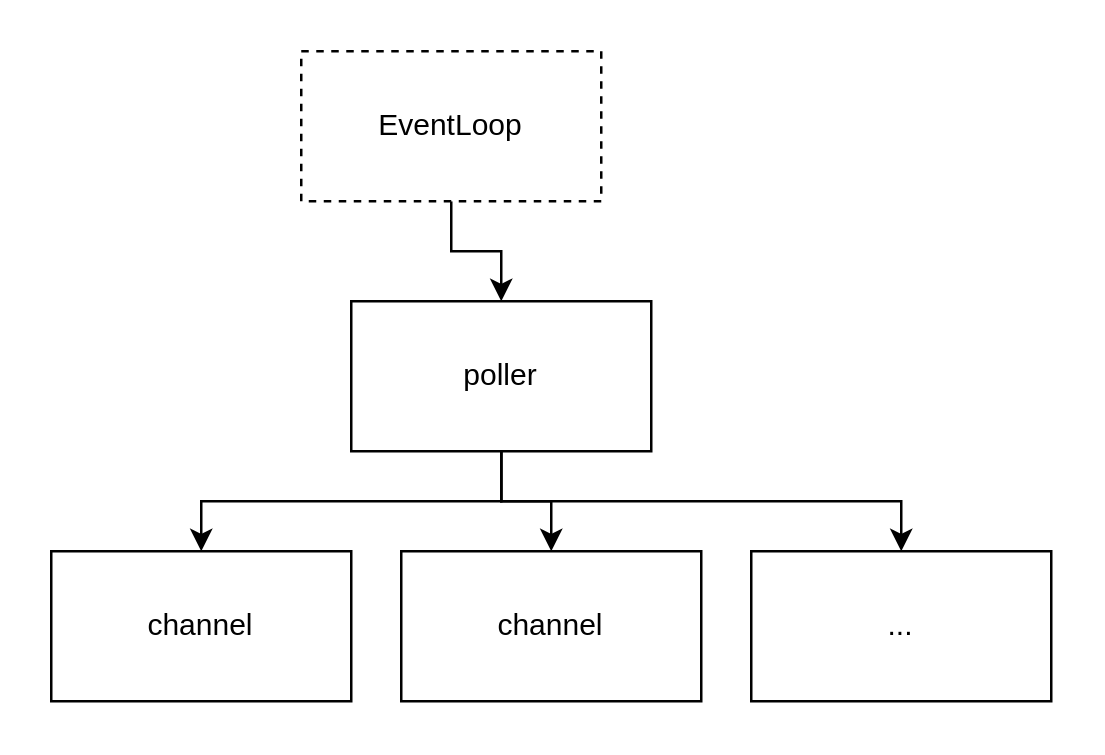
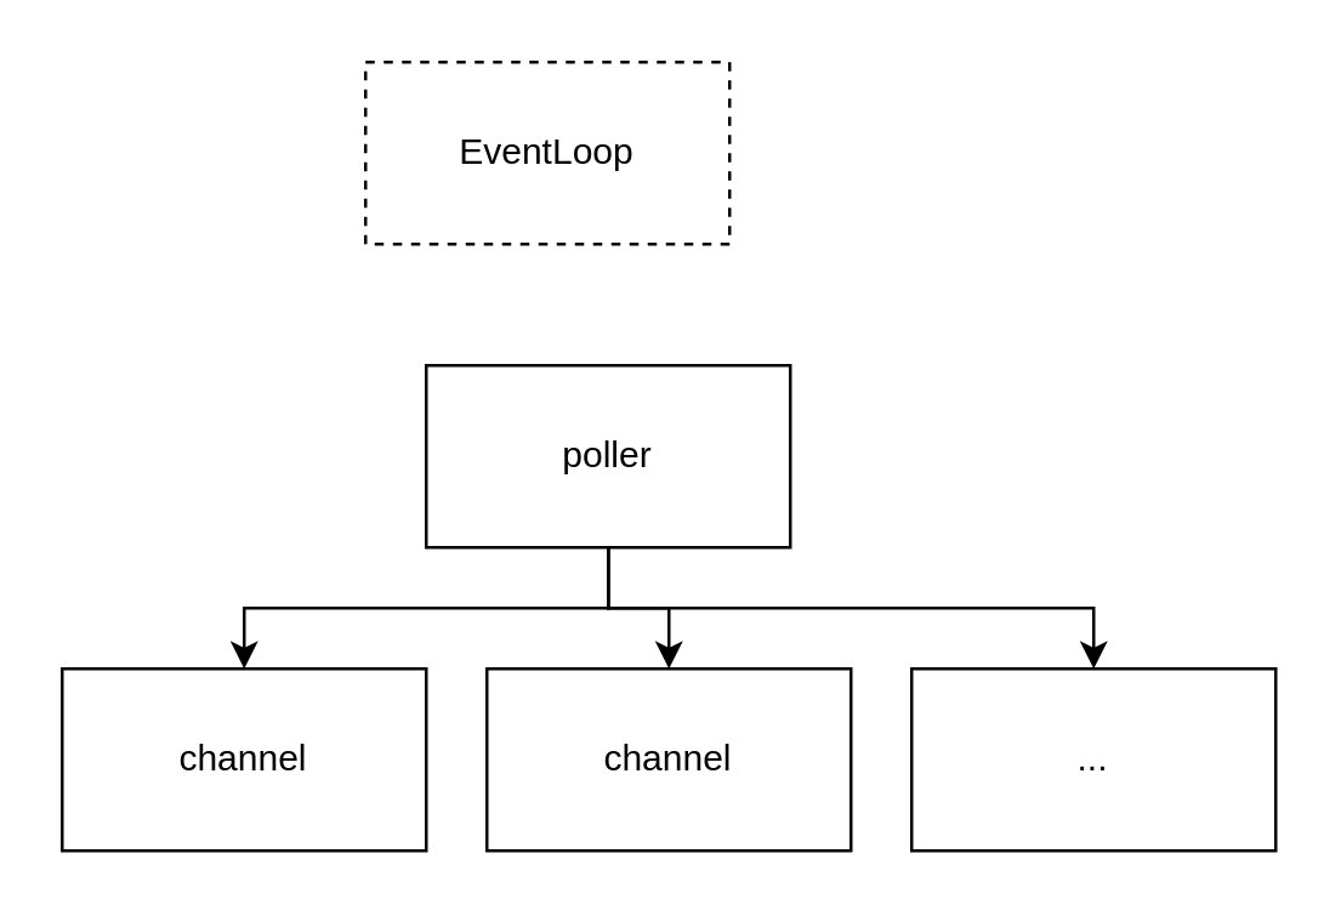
  <mxCell id="0" />
  <mxCell id="1" parent="0" />
  <mxCell id="2" style="edgeStyle=orthogonalEdgeStyle;rounded=0;orthogonalLoop=1;jettySize=auto;html=1;exitX=0.5;exitY=1;exitDx=0;exitDy=0;" edge="1" parent="1" source="5" target="6"><mxGeometry relative="1" as="geometry" /></mxCell>
  <mxCell id="3" style="edgeStyle=orthogonalEdgeStyle;rounded=0;orthogonalLoop=1;jettySize=auto;html=1;exitX=0.5;exitY=1;exitDx=0;exitDy=0;entryX=0.5;entryY=0;entryDx=0;entryDy=0;" edge="1" parent="1" source="5" target="7"><mxGeometry relative="1" as="geometry" /></mxCell>
  <mxCell id="4" style="edgeStyle=orthogonalEdgeStyle;rounded=0;orthogonalLoop=1;jettySize=auto;html=1;exitX=0.5;exitY=1;exitDx=0;exitDy=0;entryX=0.5;entryY=0;entryDx=0;entryDy=0;" edge="1" parent="1" source="5" target="8"><mxGeometry relative="1" as="geometry" /></mxCell>
  <mxCell id="5" value="poller" style="rounded=0;whiteSpace=wrap;html=1;" vertex="1" parent="1"><mxGeometry x="140" y="120" width="120" height="60" as="geometry" /></mxCell>
  <mxCell id="6" value="channel" style="rounded=0;whiteSpace=wrap;html=1;" vertex="1" parent="1"><mxGeometry x="20" y="220" width="120" height="60" as="geometry" /></mxCell>
  <mxCell id="7" value="channel" style="rounded=0;whiteSpace=wrap;html=1;" vertex="1" parent="1"><mxGeometry x="160" y="220" width="120" height="60" as="geometry" /></mxCell>
  <mxCell id="8" value="..." style="rounded=0;whiteSpace=wrap;html=1;" vertex="1" parent="1"><mxGeometry x="300" y="220" width="120" height="60" as="geometry" /></mxCell>
- <mxCell id="9" style="edgeStyle=orthogonalEdgeStyle;rounded=0;orthogonalLoop=1;jettySize=auto;html=1;exitX=0.5;exitY=1;exitDx=0;exitDy=0;entryX=0.5;entryY=0;entryDx=0;entryDy=0;" edge="1" parent="1" source="10" target="5"><mxGeometry relative="1" as="geometry" /></mxCell>
  <mxCell id="10" value="EventLoop" style="rounded=0;whiteSpace=wrap;html=1;dashed=1;" vertex="1" parent="1"><mxGeometry x="120" y="20" width="120" height="60" as="geometry" /></mxCell>
